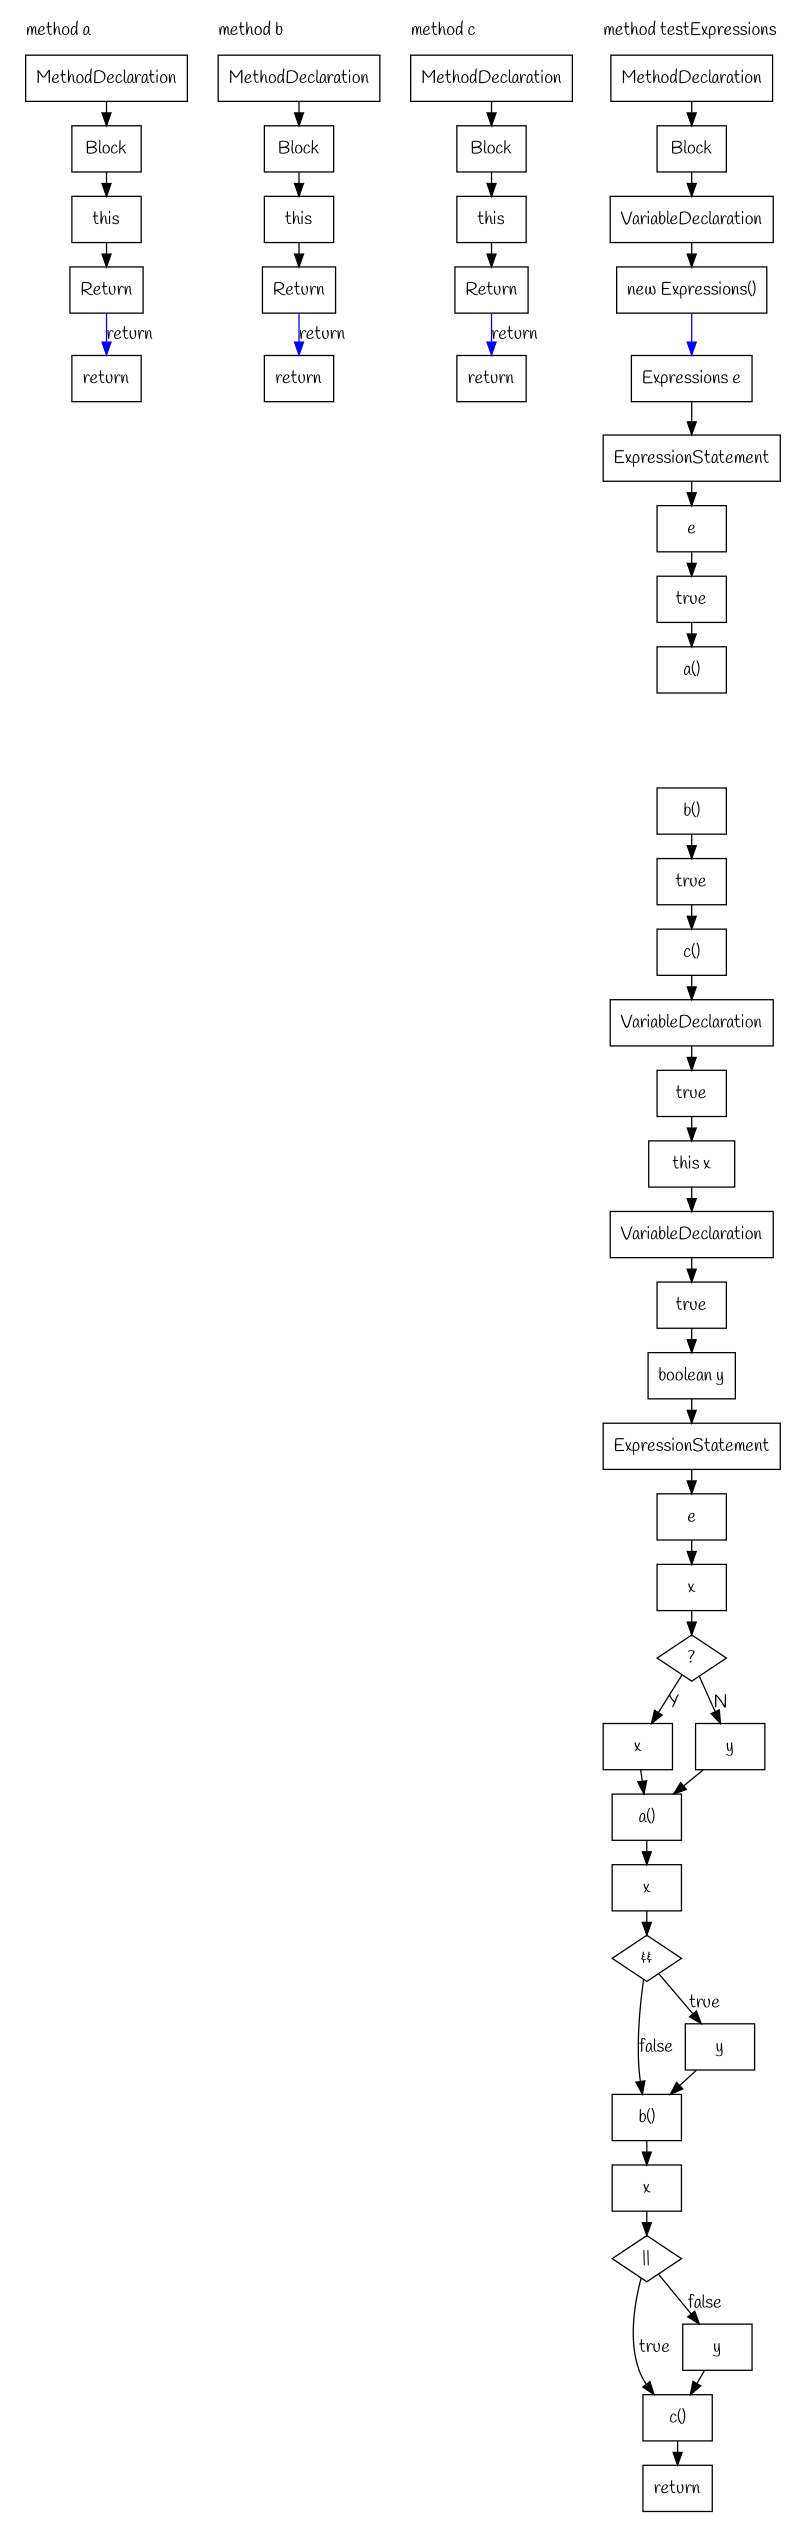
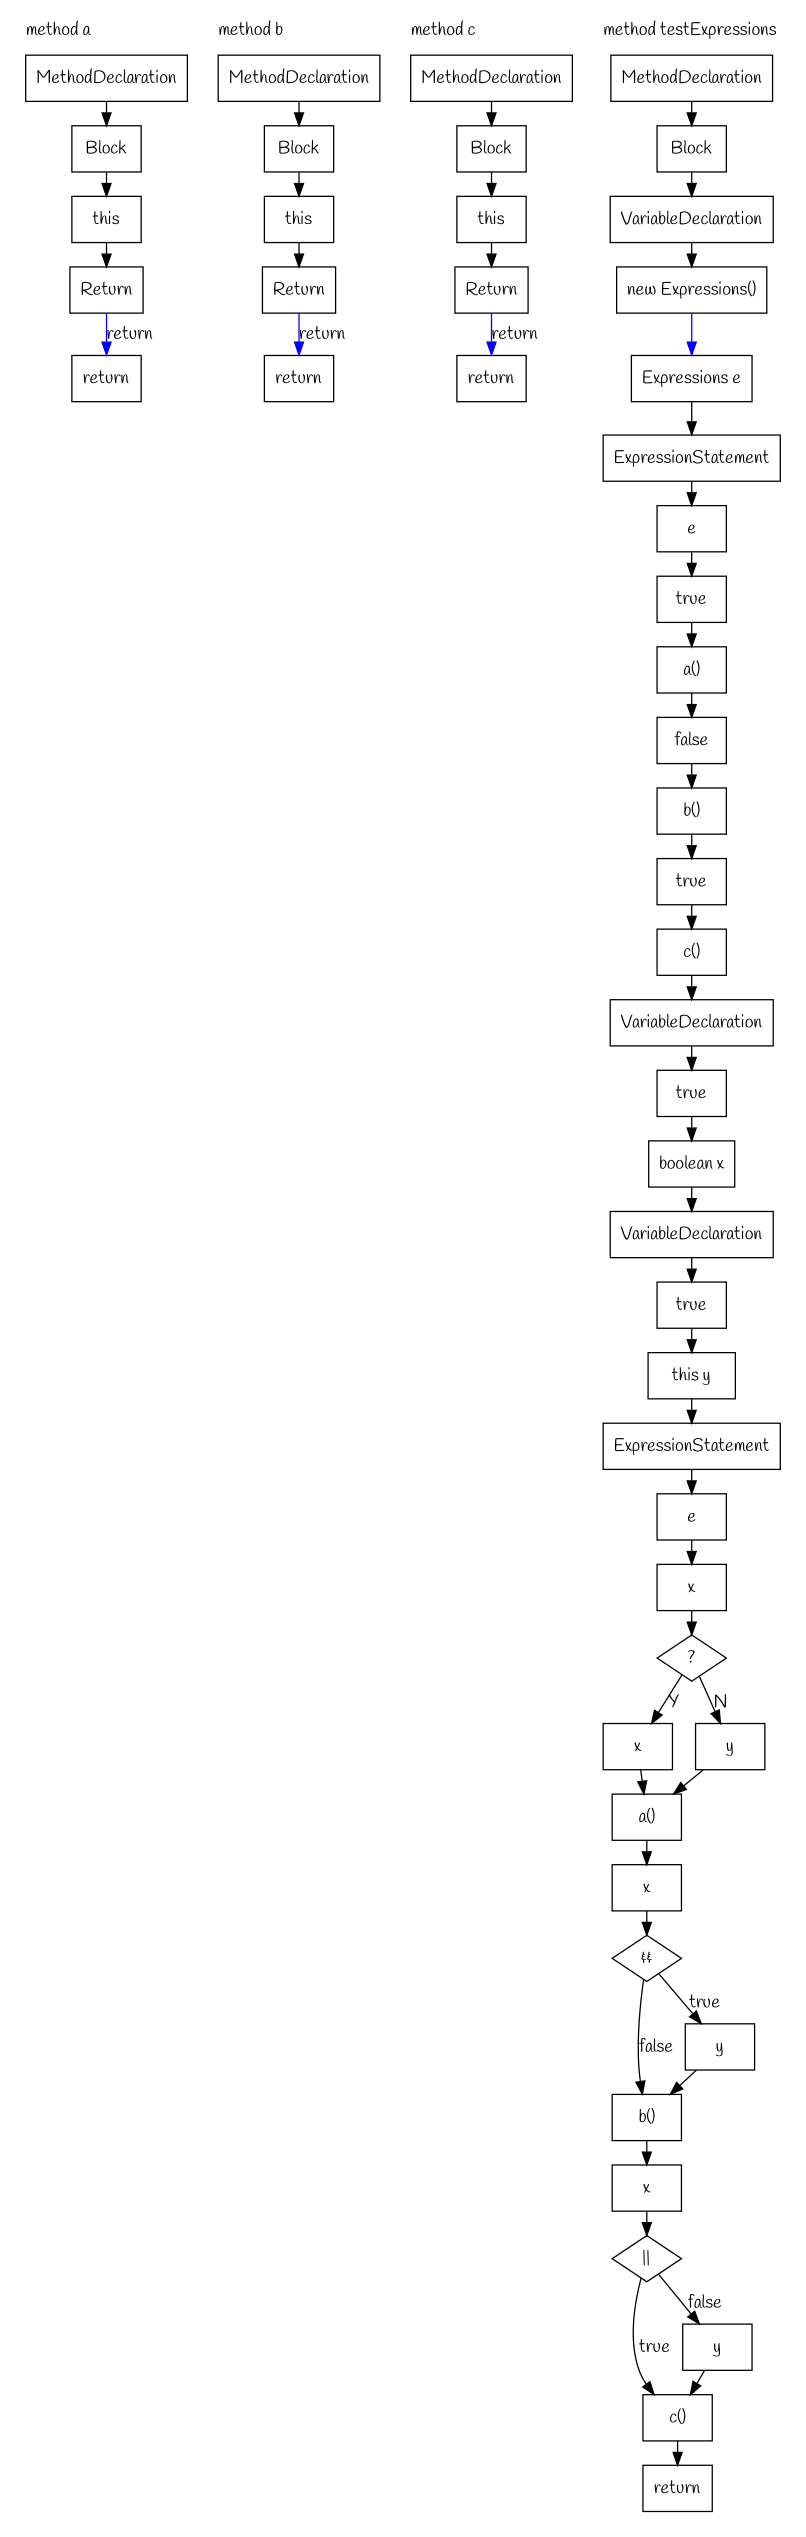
  digraph {
    compound=true
    fontname=Handlee
    node [fillcolor=white fontname=Handlee shape=rect style=filled]
    edge [fontname=Handlee]
    n1 [label=MethodDeclaration]
    n2 [label=Block]
    n3 [label=Return]
    n4 [label=this]
    n5 [label=return]
    n6 [label=MethodDeclaration]
    n7 [label=Block]
    n8 [label=Return]
    n9 [label=this]
    n10 [label=return]
    n11 [label=MethodDeclaration]
    n12 [label=Block]
    n13 [label=Return]
    n14 [label=this]
    n15 [label=return]
    n16 [label=MethodDeclaration]
    n17 [label=Block]
    n18 [label=VariableDeclaration]
    n19 [label="Expressions e"]
    n20 [label="new Expressions()"]
    n21 [label=ExpressionStatement]
    n22 [label="c()"]
    n23 [label="b()"]
    n24 [label="a()"]
    n25 [label=e]
    n26 [label=true]
+   n27 [label=false]
    n28 [label=true]
    n29 [label=VariableDeclaration]
-   n30 [label="this x"]
+   n30 [label="boolean x"]
    n31 [label=true]
    n32 [label=VariableDeclaration]
-   n33 [label="boolean y"]
+   n33 [label="this y"]
    n34 [label=true]
    n35 [label=ExpressionStatement]
    n36 [label="c()"]
    n37 [label="b()"]
    n38 [label="a()"]
    n39 [label=e]
    n40 [label="?" shape=diamond]
    n41 [label=x]
    n42 [label=x]
    n43 [label=y]
    n44 [label="&&" shape=diamond]
    n45 [label=x]
    n46 [label=y]
    n47 [label="||" shape=diamond]
    n48 [label=x]
    n49 [label=y]
    n50 [label=return]
    subgraph cluster_1 {
      label="method a"
      labeljust=l
      pencolor=transparent
      ranksep=0.5
      n1
      n2
      n3
      n4
      n5
    }
    subgraph cluster_2 {
      label="method b"
      labeljust=l
      pencolor=transparent
      ranksep=0.5
      n6
      n7
      n8
      n9
      n10
    }
    subgraph cluster_3 {
      label="method c"
      labeljust=l
      pencolor=transparent
      ranksep=0.5
      n11
      n12
      n13
      n14
      n15
    }
    subgraph cluster_4 {
      label="method testExpressions"
      labeljust=l
      pencolor=transparent
      ranksep=0.5
      n16
      n17
      n18
      n19
      n20
      n21
      n22
      n23
      n24
      n25
      n26
+     n27
      n28
      n29
      n30
      n31
      n32
      n33
      n34
      n35
      n36
      n37
      n38
      n39
      n40
      n41
      n42
      n43
      n44
      n45
      n46
      n47
      n48
      n49
      n50
    }
    n1 -> n2
    n2 -> n4
    n3 -> n5 [color=blue label=return]
    n4 -> n3
    n6 -> n7
    n7 -> n9
    n8 -> n10 [color=blue label=return]
    n9 -> n8
    n11 -> n12
    n12 -> n14
    n13 -> n15 [color=blue label=return]
    n14 -> n13
    n16 -> n17
    n17 -> n18
    n18 -> n20
    n19 -> n21
    n20 -> n19 [color=blue]
    n21 -> n25
    n22 -> n29
    n23 -> n28
+   n24 -> n27
    n25 -> n26
    n26 -> n24
+   n27 -> n23
    n28 -> n22
    n29 -> n31
    n30 -> n32
    n31 -> n30
    n32 -> n34
    n33 -> n35
    n34 -> n33
    n35 -> n39
    n36 -> n50
    n37 -> n48
    n38 -> n45
    n39 -> n41
    n40 -> n42 [label=Y]
    n40 -> n43 [label=N]
    n41 -> n40
    n42 -> n38
    n43 -> n38
    n44 -> n37 [label=false]
    n44 -> n46 [label=true]
    n45 -> n44
    n46 -> n37
    n47 -> n36 [label=true]
    n47 -> n49 [label=false]
    n48 -> n47
    n49 -> n36
  }
